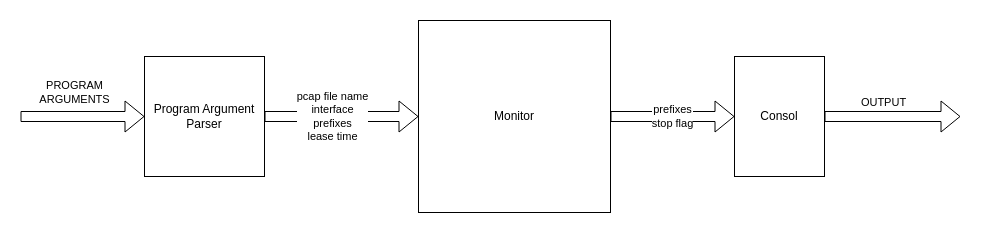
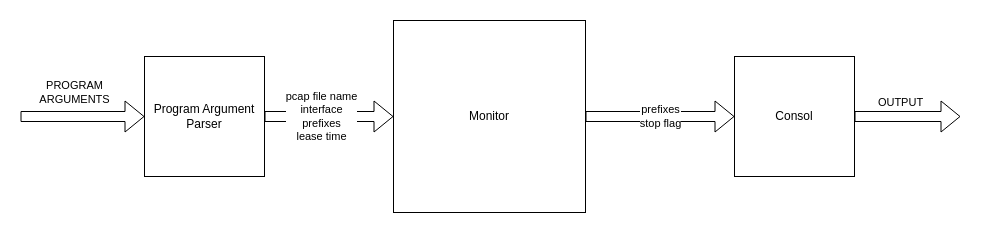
  <mxCell id="0" />
  <mxCell id="1" parent="0" />
  <mxCell id="2" value="Program Argument Parser" style="rounded=0;whiteSpace=wrap;html=1;" vertex="1" parent="1"><mxGeometry x="144" y="56" width="120" height="120" as="geometry" /></mxCell>
- <mxCell id="3" value="Monitor" style="rounded=0;whiteSpace=wrap;html=1;" vertex="1" parent="1"><mxGeometry x="418" y="20" width="192" height="192" as="geometry" /></mxCell>
- <mxCell id="4" value="Consol" style="rounded=0;whiteSpace=wrap;html=1;" vertex="1" parent="1"><mxGeometry x="734" y="56" width="90" height="120" as="geometry" /></mxCell>
+ <mxCell id="3" value="Monitor" style="rounded=0;whiteSpace=wrap;html=1;" vertex="1" parent="1"><mxGeometry x="393" y="20" width="192" height="192" as="geometry" /></mxCell>
+ <mxCell id="4" value="Consol" style="rounded=0;whiteSpace=wrap;html=1;" vertex="1" parent="1"><mxGeometry x="734" y="56" width="120" height="120" as="geometry" /></mxCell>
  <mxCell id="5" value="pcap file name&lt;br&gt;interface&lt;br&gt;prefixes&lt;br&gt;lease time" style="shape=flexArrow;endArrow=classic;html=1;rounded=0;exitX=1;exitY=0.5;exitDx=0;exitDy=0;entryX=0;entryY=0.5;entryDx=0;entryDy=0;" edge="1" parent="1" source="2" target="3"><mxGeometry x="-0.115" width="50" height="50" relative="1" as="geometry"><mxPoint x="424" y="256" as="sourcePoint" /><mxPoint x="474" y="206" as="targetPoint" /><mxPoint as="offset" /></mxGeometry></mxCell>
  <mxCell id="6" value="prefixes&lt;br&gt;stop flag" style="shape=flexArrow;endArrow=classic;html=1;rounded=0;entryX=0;entryY=0.5;entryDx=0;entryDy=0;exitX=1;exitY=0.5;exitDx=0;exitDy=0;" edge="1" parent="1" source="3" target="4"><mxGeometry width="50" height="50" relative="1" as="geometry"><mxPoint x="614" y="116" as="sourcePoint" /><mxPoint x="714" y="106" as="targetPoint" /></mxGeometry></mxCell>
  <mxCell id="7" value="OUTPUT" style="shape=flexArrow;endArrow=classic;html=1;rounded=0;exitX=1;exitY=0.5;exitDx=0;exitDy=0;" edge="1" parent="1" source="4"><mxGeometry x="-0.132" y="14" width="50" height="50" relative="1" as="geometry"><mxPoint x="950" y="132" as="sourcePoint" /><mxPoint x="960" y="116" as="targetPoint" /><mxPoint as="offset" /></mxGeometry></mxCell>
  <mxCell id="8" value="PROGRAM&lt;br&gt;ARGUMENTS" style="shape=flexArrow;endArrow=classic;html=1;rounded=0;entryX=0;entryY=0.5;entryDx=0;entryDy=0;" edge="1" parent="1" target="2"><mxGeometry x="-0.123" y="24" width="50" height="50" relative="1" as="geometry"><mxPoint x="20" y="116" as="sourcePoint" /><mxPoint x="80" y="102" as="targetPoint" /><mxPoint as="offset" /></mxGeometry></mxCell>
